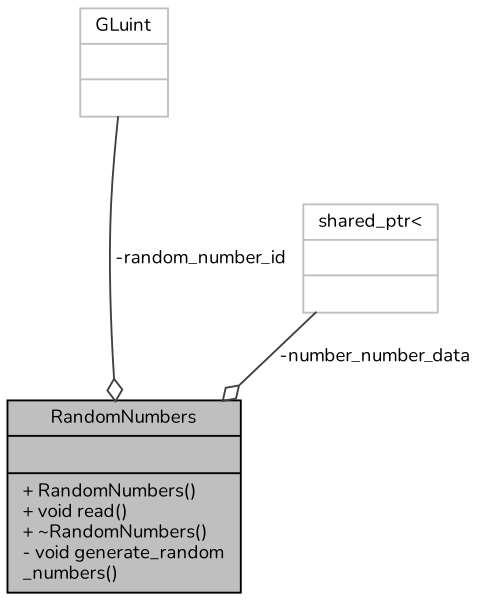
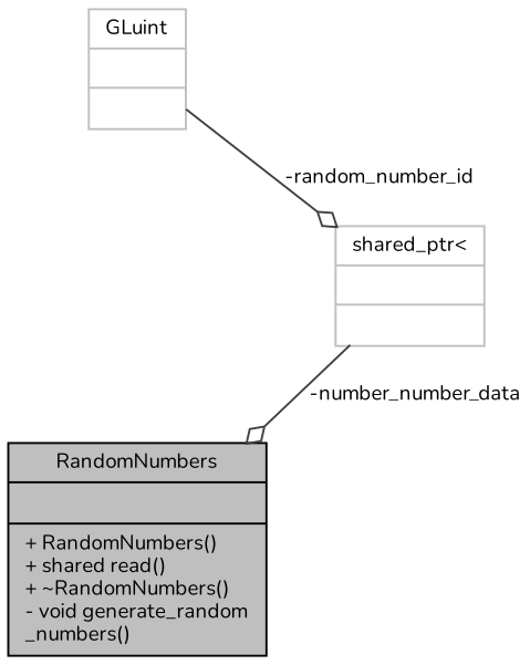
  digraph {
    fontname=Nunito
    node [color=grey75 fontname=Nunito fontsize=10 shape=record]
    edge [arrowhead=odiamond color=grey25 fontname=Nunito fontsize=10 labelfontname=Helvetica labelfontsize=10 style=solid]
-   n1 [color=black fillcolor=grey75 fontcolor=black height=0.2 label="{RandomNumbers\n||+  RandomNumbers()\l+ void read()\l+  ~RandomNumbers()\l- void generate_random\l_numbers()\l}" style=filled width=0.4]
+   n1 [color=black fillcolor=grey75 fontcolor=black height=0.2 label="{RandomNumbers\n||+  RandomNumbers()\l+ shared read()\l+  ~RandomNumbers()\l- void generate_random\l_numbers()\l}" style=filled width=0.4]
    n2 [height=0.2 label="{GLuint\n||}" width=0.4]
    n3 [height=0.2 label="{shared_ptr\<\n||}" width=0.4]
-   n2 -> n1 [label=" -random_number_id"]
+   n2 -> n3 [label=" -random_number_id"]
    n3 -> n1 [label=" -number_number_data"]
  }
